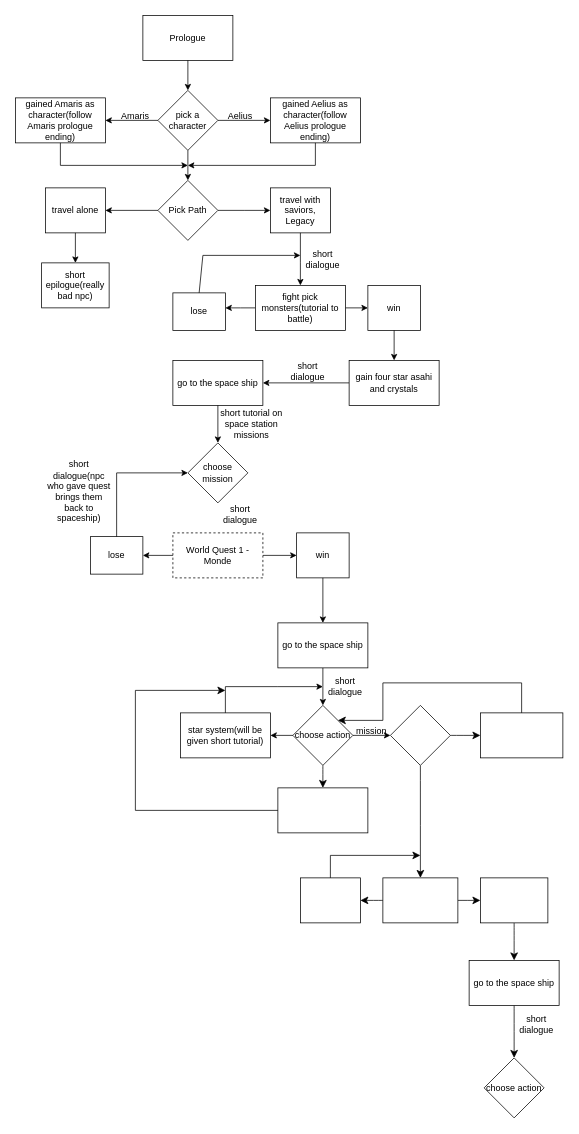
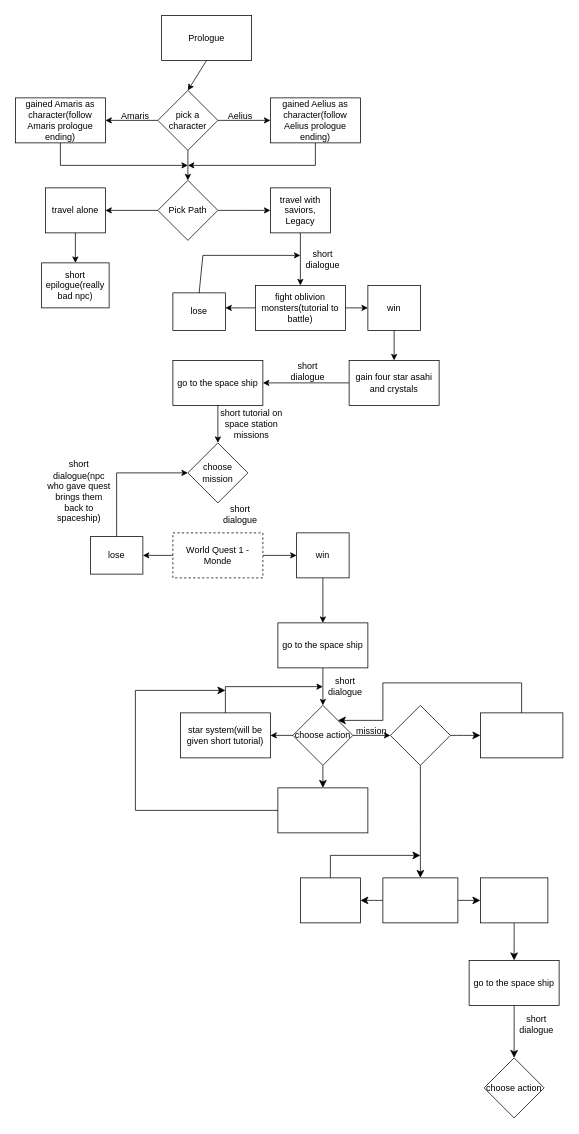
  <mxCell id="0" />
  <mxCell id="1" parent="0" />
- <mxCell id="2" value="Prologue" style="rounded=0;whiteSpace=wrap;html=1;" parent="1" vertex="1"><mxGeometry x="190" y="20" width="120" height="60" as="geometry" /></mxCell>
+ <mxCell id="2" value="Prologue" style="rounded=0;whiteSpace=wrap;html=1;" parent="1" vertex="1"><mxGeometry x="215" y="20" width="120" height="60" as="geometry" /></mxCell>
  <mxCell id="3" value="" style="endArrow=classic;html=1;rounded=0;exitX=0.5;exitY=1;exitDx=0;exitDy=0;" parent="1" source="2" edge="1"><mxGeometry width="50" height="50" relative="1" as="geometry"><mxPoint x="250" y="370" as="sourcePoint" /><mxPoint x="250" y="120" as="targetPoint" /></mxGeometry></mxCell>
  <mxCell id="4" value="pick a character" style="rhombus;whiteSpace=wrap;html=1;" parent="1" vertex="1"><mxGeometry x="210" y="120" width="80" height="80" as="geometry" /></mxCell>
  <mxCell id="5" value="" style="endArrow=classic;html=1;rounded=0;exitX=0;exitY=0.5;exitDx=0;exitDy=0;" parent="1" source="4" edge="1"><mxGeometry width="50" height="50" relative="1" as="geometry"><mxPoint x="250" y="180" as="sourcePoint" /><mxPoint x="140" y="160" as="targetPoint" /></mxGeometry></mxCell>
  <mxCell id="6" value="Amaris" style="text;html=1;align=center;verticalAlign=middle;whiteSpace=wrap;rounded=0;" parent="1" vertex="1"><mxGeometry x="150" y="140" width="60" height="30" as="geometry" /></mxCell>
  <mxCell id="7" value="gained Amaris as character(follow Amaris prologue ending)" style="rounded=0;whiteSpace=wrap;html=1;" parent="1" vertex="1"><mxGeometry x="20" y="130" width="120" height="60" as="geometry" /></mxCell>
  <mxCell id="8" value="" style="endArrow=classic;html=1;rounded=0;exitX=1;exitY=0.5;exitDx=0;exitDy=0;" parent="1" source="4" edge="1"><mxGeometry width="50" height="50" relative="1" as="geometry"><mxPoint x="250" y="180" as="sourcePoint" /><mxPoint x="360" y="160" as="targetPoint" /></mxGeometry></mxCell>
  <mxCell id="9" value="Aelius" style="text;html=1;align=center;verticalAlign=middle;whiteSpace=wrap;rounded=0;" parent="1" vertex="1"><mxGeometry x="290" y="140" width="60" height="30" as="geometry" /></mxCell>
  <mxCell id="10" value="gained Aelius as character(follow Aelius prologue ending)" style="rounded=0;whiteSpace=wrap;html=1;" parent="1" vertex="1"><mxGeometry x="360" y="130" width="120" height="60" as="geometry" /></mxCell>
  <mxCell id="11" value="" style="endArrow=classic;html=1;rounded=0;exitX=0.5;exitY=1;exitDx=0;exitDy=0;" parent="1" source="7" edge="1"><mxGeometry width="50" height="50" relative="1" as="geometry"><mxPoint x="55" y="260" as="sourcePoint" /><mxPoint x="250" y="220" as="targetPoint" /><Array as="points"><mxPoint x="80" y="220" /></Array></mxGeometry></mxCell>
  <mxCell id="12" value="" style="endArrow=classic;html=1;rounded=0;exitX=0.5;exitY=1;exitDx=0;exitDy=0;" parent="1" edge="1"><mxGeometry width="50" height="50" relative="1" as="geometry"><mxPoint x="420" y="190" as="sourcePoint" /><mxPoint x="250" y="220" as="targetPoint" /><Array as="points"><mxPoint x="420" y="220" /></Array></mxGeometry></mxCell>
  <mxCell id="13" value="" style="endArrow=classic;html=1;rounded=0;exitX=0.5;exitY=1;exitDx=0;exitDy=0;" parent="1" source="4" edge="1"><mxGeometry width="50" height="50" relative="1" as="geometry"><mxPoint x="250" y="180" as="sourcePoint" /><mxPoint x="250" y="240" as="targetPoint" /></mxGeometry></mxCell>
  <mxCell id="14" style="edgeStyle=orthogonalEdgeStyle;rounded=0;orthogonalLoop=1;jettySize=auto;html=1;" parent="1" source="16" edge="1"><mxGeometry relative="1" as="geometry"><mxPoint x="140" y="280" as="targetPoint" /></mxGeometry></mxCell>
  <mxCell id="15" style="edgeStyle=orthogonalEdgeStyle;rounded=0;orthogonalLoop=1;jettySize=auto;html=1;" parent="1" source="16" edge="1"><mxGeometry relative="1" as="geometry"><mxPoint x="360" y="280" as="targetPoint" /></mxGeometry></mxCell>
  <mxCell id="16" value="Pick Path" style="rhombus;whiteSpace=wrap;html=1;" parent="1" vertex="1"><mxGeometry x="210" y="240" width="80" height="80" as="geometry" /></mxCell>
  <mxCell id="17" value="travel alone" style="rounded=0;whiteSpace=wrap;html=1;" parent="1" vertex="1"><mxGeometry x="60" y="250" width="80" height="60" as="geometry" /></mxCell>
  <mxCell id="18" value="" style="endArrow=classic;html=1;rounded=0;exitX=0.5;exitY=1;exitDx=0;exitDy=0;" parent="1" source="17" edge="1"><mxGeometry width="50" height="50" relative="1" as="geometry"><mxPoint x="250" y="280" as="sourcePoint" /><mxPoint x="100" y="350" as="targetPoint" /></mxGeometry></mxCell>
  <mxCell id="19" value="short epilogue(really bad npc)" style="rounded=0;whiteSpace=wrap;html=1;" parent="1" vertex="1"><mxGeometry x="55" y="350" width="90" height="60" as="geometry" /></mxCell>
  <mxCell id="20" value="travel with saviors, Legacy" style="rounded=0;whiteSpace=wrap;html=1;" parent="1" vertex="1"><mxGeometry x="360" y="250" width="80" height="60" as="geometry" /></mxCell>
  <mxCell id="21" style="edgeStyle=orthogonalEdgeStyle;rounded=0;orthogonalLoop=1;jettySize=auto;html=1;exitX=0;exitY=0.5;exitDx=0;exitDy=0;" parent="1" source="23" edge="1"><mxGeometry relative="1" as="geometry"><mxPoint x="300" y="410" as="targetPoint" /></mxGeometry></mxCell>
  <mxCell id="22" style="edgeStyle=orthogonalEdgeStyle;rounded=0;orthogonalLoop=1;jettySize=auto;html=1;exitX=1;exitY=0.5;exitDx=0;exitDy=0;" parent="1" source="23" edge="1"><mxGeometry relative="1" as="geometry"><mxPoint x="490" y="410" as="targetPoint" /></mxGeometry></mxCell>
- <mxCell id="23" value="fight pick monsters(tutorial to battle)" style="rounded=0;whiteSpace=wrap;html=1;" parent="1" vertex="1"><mxGeometry x="340" y="380" width="120" height="60" as="geometry" /></mxCell>
+ <mxCell id="23" value="fight oblivion monsters(tutorial to battle)" style="rounded=0;whiteSpace=wrap;html=1;" parent="1" vertex="1"><mxGeometry x="340" y="380" width="120" height="60" as="geometry" /></mxCell>
  <mxCell id="24" value="" style="endArrow=classic;html=1;rounded=0;exitX=0.5;exitY=1;exitDx=0;exitDy=0;entryX=0.5;entryY=0;entryDx=0;entryDy=0;" parent="1" source="20" target="23" edge="1"><mxGeometry width="50" height="50" relative="1" as="geometry"><mxPoint x="410" y="400" as="sourcePoint" /><mxPoint x="420" y="400" as="targetPoint" /><Array as="points"><mxPoint x="400" y="350" /></Array></mxGeometry></mxCell>
  <mxCell id="25" value="lose" style="rounded=0;whiteSpace=wrap;html=1;" parent="1" vertex="1"><mxGeometry x="230" y="390" width="70" height="50" as="geometry" /></mxCell>
  <mxCell id="26" value="" style="endArrow=classic;html=1;rounded=0;exitX=0.5;exitY=0;exitDx=0;exitDy=0;" parent="1" source="25" edge="1"><mxGeometry width="50" height="50" relative="1" as="geometry"><mxPoint x="260" y="380" as="sourcePoint" /><mxPoint x="400" y="340" as="targetPoint" /><Array as="points"><mxPoint x="270" y="340" /></Array></mxGeometry></mxCell>
  <mxCell id="27" value="win" style="rounded=0;whiteSpace=wrap;html=1;" parent="1" vertex="1"><mxGeometry x="490" y="380" width="70" height="60" as="geometry" /></mxCell>
  <mxCell id="28" value="" style="endArrow=classic;html=1;rounded=0;exitX=0.5;exitY=1;exitDx=0;exitDy=0;" parent="1" source="27" edge="1"><mxGeometry width="50" height="50" relative="1" as="geometry"><mxPoint x="250" y="480" as="sourcePoint" /><mxPoint x="525" y="480" as="targetPoint" /></mxGeometry></mxCell>
  <mxCell id="29" style="edgeStyle=orthogonalEdgeStyle;rounded=0;orthogonalLoop=1;jettySize=auto;html=1;" parent="1" source="30" target="31" edge="1"><mxGeometry relative="1" as="geometry" /></mxCell>
  <mxCell id="30" value="gain four star asahi and crystals" style="rounded=0;whiteSpace=wrap;html=1;" parent="1" vertex="1"><mxGeometry x="465" y="480" width="120" height="60" as="geometry" /></mxCell>
  <mxCell id="31" value="go to the space ship" style="rounded=0;whiteSpace=wrap;html=1;" parent="1" vertex="1"><mxGeometry x="230" y="480" width="120" height="60" as="geometry" /></mxCell>
  <mxCell id="32" value="short dialogue" style="text;html=1;align=center;verticalAlign=middle;whiteSpace=wrap;rounded=0;" parent="1" vertex="1"><mxGeometry x="380" y="480" width="60" height="30" as="geometry" /></mxCell>
  <mxCell id="33" value="short dialogue" style="text;html=1;align=center;verticalAlign=middle;whiteSpace=wrap;rounded=0;" parent="1" vertex="1"><mxGeometry x="400" y="330" width="60" height="30" as="geometry" /></mxCell>
  <mxCell id="34" value="" style="endArrow=classic;html=1;rounded=0;exitX=0.5;exitY=1;exitDx=0;exitDy=0;" parent="1" source="31" edge="1"><mxGeometry width="50" height="50" relative="1" as="geometry"><mxPoint x="250" y="480" as="sourcePoint" /><mxPoint x="290" y="590" as="targetPoint" /></mxGeometry></mxCell>
  <mxCell id="35" value="choose mission" style="rhombus;whiteSpace=wrap;html=1;" parent="1" vertex="1"><mxGeometry x="250" y="590" width="80" height="80" as="geometry" /></mxCell>
  <mxCell id="36" value="short tutorial on space station missions" style="text;html=1;align=center;verticalAlign=middle;whiteSpace=wrap;rounded=0;" parent="1" vertex="1"><mxGeometry x="280" y="550" width="110" height="30" as="geometry" /></mxCell>
  <mxCell id="37" style="edgeStyle=orthogonalEdgeStyle;rounded=0;orthogonalLoop=1;jettySize=auto;html=1;exitX=1;exitY=0.5;exitDx=0;exitDy=0;entryX=0;entryY=0.5;entryDx=0;entryDy=0;" parent="1" source="38" target="43" edge="1"><mxGeometry relative="1" as="geometry" /></mxCell>
  <mxCell id="38" value="World Quest 1 - Monde" style="rounded=0;whiteSpace=wrap;html=1;dashed=1;" parent="1" vertex="1"><mxGeometry x="230" y="710" width="120" height="60" as="geometry" /></mxCell>
  <mxCell id="39" value="lose" style="rounded=0;whiteSpace=wrap;html=1;" parent="1" vertex="1"><mxGeometry x="120" y="715" width="70" height="50" as="geometry" /></mxCell>
  <mxCell id="40" value="" style="endArrow=classic;html=1;rounded=0;exitX=0;exitY=0.5;exitDx=0;exitDy=0;entryX=1;entryY=0.5;entryDx=0;entryDy=0;" parent="1" source="38" target="39" edge="1"><mxGeometry width="50" height="50" relative="1" as="geometry"><mxPoint x="250" y="580" as="sourcePoint" /><mxPoint x="300" y="530" as="targetPoint" /></mxGeometry></mxCell>
  <mxCell id="41" value="" style="endArrow=classic;html=1;rounded=0;exitX=0.5;exitY=0;exitDx=0;exitDy=0;" parent="1" source="39" target="35" edge="1"><mxGeometry width="50" height="50" relative="1" as="geometry"><mxPoint x="250" y="580" as="sourcePoint" /><mxPoint x="290" y="690" as="targetPoint" /><Array as="points"><mxPoint x="155" y="630" /></Array></mxGeometry></mxCell>
  <mxCell id="42" value="short dialogue(npc who gave quest brings them back to spaceship)" style="text;html=1;align=center;verticalAlign=middle;whiteSpace=wrap;rounded=0;" parent="1" vertex="1"><mxGeometry x="60" y="640" width="90" height="30" as="geometry" /></mxCell>
  <mxCell id="43" value="win" style="rounded=0;whiteSpace=wrap;html=1;" parent="1" vertex="1"><mxGeometry x="395" y="710" width="70" height="60" as="geometry" /></mxCell>
  <mxCell id="44" style="edgeStyle=orthogonalEdgeStyle;rounded=0;orthogonalLoop=1;jettySize=auto;html=1;exitX=0.5;exitY=1;exitDx=0;exitDy=0;" parent="1" source="45" edge="1"><mxGeometry relative="1" as="geometry"><mxPoint x="430" y="940" as="targetPoint" /></mxGeometry></mxCell>
  <mxCell id="45" value="go to the space ship" style="rounded=0;whiteSpace=wrap;html=1;" parent="1" vertex="1"><mxGeometry x="370" y="830" width="120" height="60" as="geometry" /></mxCell>
  <mxCell id="46" value="" style="endArrow=classic;html=1;rounded=0;exitX=0.5;exitY=1;exitDx=0;exitDy=0;entryX=0.5;entryY=0;entryDx=0;entryDy=0;" parent="1" source="43" target="45" edge="1"><mxGeometry width="50" height="50" relative="1" as="geometry"><mxPoint x="250" y="780" as="sourcePoint" /><mxPoint x="300" y="730" as="targetPoint" /></mxGeometry></mxCell>
  <mxCell id="47" style="edgeStyle=orthogonalEdgeStyle;rounded=0;orthogonalLoop=1;jettySize=auto;html=1;exitX=0;exitY=0.5;exitDx=0;exitDy=0;" parent="1" source="50" edge="1"><mxGeometry relative="1" as="geometry"><mxPoint x="360" y="980" as="targetPoint" /></mxGeometry></mxCell>
  <mxCell id="48" style="edgeStyle=orthogonalEdgeStyle;rounded=0;orthogonalLoop=1;jettySize=auto;html=1;exitX=1;exitY=0.5;exitDx=0;exitDy=0;entryX=0;entryY=0.5;entryDx=0;entryDy=0;" parent="1" source="50" edge="1"><mxGeometry relative="1" as="geometry"><mxPoint x="520" y="980" as="targetPoint" /></mxGeometry></mxCell>
  <mxCell id="49" style="edgeStyle=none;curved=1;rounded=0;orthogonalLoop=1;jettySize=auto;html=1;fontSize=12;startSize=8;endSize=8;" edge="1" parent="1" source="50"><mxGeometry relative="1" as="geometry"><mxPoint x="430" y="1050" as="targetPoint" /></mxGeometry></mxCell>
  <mxCell id="50" value="choose action" style="rhombus;whiteSpace=wrap;html=1;" parent="1" vertex="1"><mxGeometry x="390" y="940" width="80" height="80" as="geometry" /></mxCell>
  <mxCell id="51" value="short dialogue" style="text;html=1;align=center;verticalAlign=middle;whiteSpace=wrap;rounded=0;" parent="1" vertex="1"><mxGeometry x="290" y="670" width="60" height="30" as="geometry" /></mxCell>
  <mxCell id="52" value="short dialogue" style="text;html=1;align=center;verticalAlign=middle;whiteSpace=wrap;rounded=0;" parent="1" vertex="1"><mxGeometry x="430" y="900" width="60" height="30" as="geometry" /></mxCell>
  <mxCell id="53" value="star system(will be given short tutorial)" style="rounded=0;whiteSpace=wrap;html=1;" parent="1" vertex="1"><mxGeometry x="240" y="950" width="120" height="60" as="geometry" /></mxCell>
  <mxCell id="54" value="" style="endArrow=classic;html=1;rounded=0;exitX=0.5;exitY=0;exitDx=0;exitDy=0;entryX=0;entryY=0.5;entryDx=0;entryDy=0;" parent="1" source="53" target="52" edge="1"><mxGeometry width="50" height="50" relative="1" as="geometry"><mxPoint x="250" y="980" as="sourcePoint" /><mxPoint x="300" y="930" as="targetPoint" /><Array as="points"><mxPoint x="300" y="915" /><mxPoint x="370" y="915" /></Array></mxGeometry></mxCell>
  <mxCell id="55" style="edgeStyle=none;curved=1;rounded=0;orthogonalLoop=1;jettySize=auto;html=1;fontSize=12;startSize=8;endSize=8;exitX=0.5;exitY=1;exitDx=0;exitDy=0;entryX=0.5;entryY=0;entryDx=0;entryDy=0;" parent="1" source="58" edge="1" target="61"><mxGeometry relative="1" as="geometry"><mxPoint x="560" y="1050" as="targetPoint" /><mxPoint x="580" y="1010" as="sourcePoint" /></mxGeometry></mxCell>
  <mxCell id="56" style="edgeStyle=none;curved=1;rounded=0;orthogonalLoop=1;jettySize=auto;html=1;fontSize=12;startSize=8;endSize=8;exitX=1;exitY=0.5;exitDx=0;exitDy=0;" parent="1" source="58" edge="1"><mxGeometry relative="1" as="geometry"><mxPoint x="640" y="980" as="targetPoint" /><mxPoint x="640" y="980" as="sourcePoint" /></mxGeometry></mxCell>
  <mxCell id="57" value="mission" style="text;html=1;align=center;verticalAlign=middle;whiteSpace=wrap;rounded=0;" parent="1" vertex="1"><mxGeometry x="465" y="960" width="60" height="30" as="geometry" /></mxCell>
  <mxCell id="58" value="" style="rhombus;whiteSpace=wrap;html=1;" parent="1" vertex="1"><mxGeometry x="520" y="940" width="80" height="80" as="geometry" /></mxCell>
  <mxCell id="59" style="edgeStyle=none;curved=1;rounded=0;orthogonalLoop=1;jettySize=auto;html=1;fontSize=12;startSize=8;endSize=8;" parent="1" source="61" edge="1"><mxGeometry relative="1" as="geometry"><mxPoint x="480" y="1200" as="targetPoint" /></mxGeometry></mxCell>
  <mxCell id="60" style="edgeStyle=none;curved=1;rounded=0;orthogonalLoop=1;jettySize=auto;html=1;fontSize=12;startSize=8;endSize=8;" parent="1" source="61" target="64" edge="1"><mxGeometry relative="1" as="geometry"><mxPoint x="640" y="1200" as="targetPoint" /></mxGeometry></mxCell>
  <mxCell id="61" value="" style="rounded=0;whiteSpace=wrap;html=1;" parent="1" vertex="1"><mxGeometry x="510" y="1170" width="100" height="60" as="geometry" /></mxCell>
  <mxCell id="62" value="" style="rounded=0;whiteSpace=wrap;html=1;" parent="1" vertex="1"><mxGeometry x="640" y="950" width="110" height="60" as="geometry" /></mxCell>
  <mxCell id="63" style="edgeStyle=none;curved=1;rounded=0;orthogonalLoop=1;jettySize=auto;html=1;fontSize=12;startSize=8;endSize=8;" edge="1" parent="1" source="64"><mxGeometry relative="1" as="geometry"><mxPoint x="685" y="1280" as="targetPoint" /></mxGeometry></mxCell>
  <mxCell id="64" value="" style="rounded=0;whiteSpace=wrap;html=1;" parent="1" vertex="1"><mxGeometry x="640" y="1170" width="90" height="60" as="geometry" /></mxCell>
  <mxCell id="65" value="" style="rounded=0;whiteSpace=wrap;html=1;" parent="1" vertex="1"><mxGeometry x="400" y="1170" width="80" height="60" as="geometry" /></mxCell>
  <mxCell id="66" value="" style="edgeStyle=segmentEdgeStyle;endArrow=classic;html=1;curved=0;rounded=0;endSize=8;startSize=8;sourcePerimeterSpacing=0;targetPerimeterSpacing=0;fontSize=12;exitX=0.5;exitY=0;exitDx=0;exitDy=0;" parent="1" edge="1" source="65"><mxGeometry width="140" relative="1" as="geometry"><mxPoint x="440" y="1050" as="sourcePoint" /><mxPoint x="560" y="1140" as="targetPoint" /><Array as="points"><mxPoint x="440" y="1140" /><mxPoint x="560" y="1140" /></Array></mxGeometry></mxCell>
  <mxCell id="67" value="" style="edgeStyle=segmentEdgeStyle;endArrow=classic;html=1;curved=0;rounded=0;endSize=8;startSize=8;sourcePerimeterSpacing=0;targetPerimeterSpacing=0;fontSize=12;exitX=0.5;exitY=0;exitDx=0;exitDy=0;" parent="1" source="62" target="50" edge="1"><mxGeometry width="140" relative="1" as="geometry"><mxPoint x="550" y="950" as="sourcePoint" /><mxPoint x="490" y="950" as="targetPoint" /><Array as="points"><mxPoint x="695" y="910" /><mxPoint x="510" y="910" /><mxPoint x="510" y="960" /></Array></mxGeometry></mxCell>
  <mxCell id="68" style="edgeStyle=none;curved=1;rounded=0;orthogonalLoop=1;jettySize=auto;html=1;fontSize=12;startSize=8;endSize=8;" edge="1" parent="1" source="69"><mxGeometry relative="1" as="geometry"><mxPoint x="685" y="1410" as="targetPoint" /></mxGeometry></mxCell>
  <mxCell id="69" value="go to the space ship" style="rounded=0;whiteSpace=wrap;html=1;" vertex="1" parent="1"><mxGeometry x="625" y="1280" width="120" height="60" as="geometry" /></mxCell>
  <mxCell id="70" value="short dialogue" style="text;html=1;align=center;verticalAlign=middle;whiteSpace=wrap;rounded=0;" vertex="1" parent="1"><mxGeometry x="685" y="1350" width="60" height="30" as="geometry" /></mxCell>
  <mxCell id="71" value="choose action" style="rhombus;whiteSpace=wrap;html=1;" vertex="1" parent="1"><mxGeometry x="645" y="1410" width="80" height="80" as="geometry" /></mxCell>
  <mxCell id="72" value="" style="rounded=0;whiteSpace=wrap;html=1;" vertex="1" parent="1"><mxGeometry x="370" y="1050" width="120" height="60" as="geometry" /></mxCell>
  <mxCell id="73" value="" style="edgeStyle=segmentEdgeStyle;endArrow=classic;html=1;curved=0;rounded=0;endSize=8;startSize=8;sourcePerimeterSpacing=0;targetPerimeterSpacing=0;fontSize=12;exitX=0;exitY=0.5;exitDx=0;exitDy=0;" edge="1" parent="1" source="72"><mxGeometry width="140" relative="1" as="geometry"><mxPoint x="420" y="980" as="sourcePoint" /><mxPoint x="300" y="920" as="targetPoint" /><Array as="points"><mxPoint x="180" y="1080" /><mxPoint x="180" y="920" /><mxPoint x="300" y="920" /></Array></mxGeometry></mxCell>
